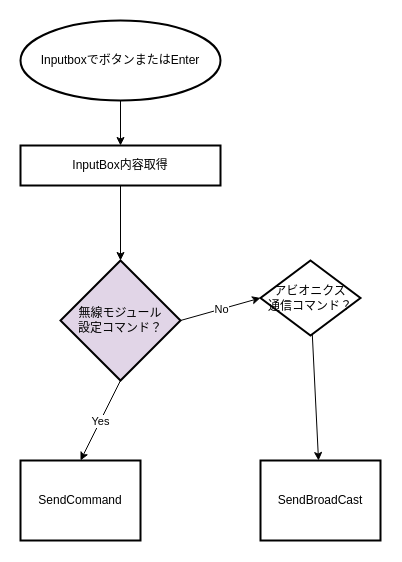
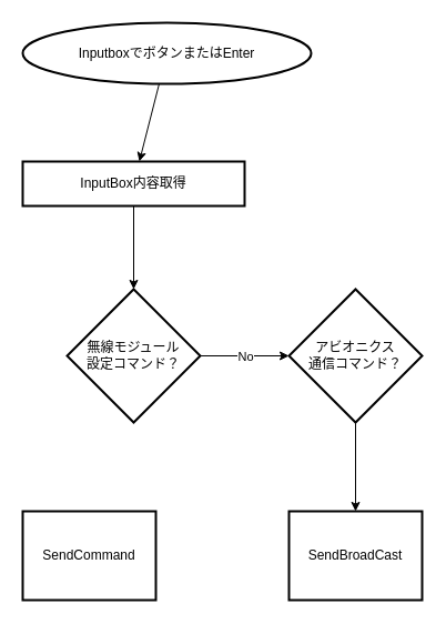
  <mxCell id="0" />
  <mxCell id="1" parent="0" />
  <mxCell id="2" value="" style="edgeStyle=none;html=1;" parent="1" source="3" target="5" edge="1"><mxGeometry relative="1" as="geometry" /></mxCell>
- <mxCell id="3" value="InputboxでボタンまたはEnter" style="strokeWidth=2;html=1;shape=mxgraph.flowchart.start_1;whiteSpace=wrap;" parent="1" vertex="1"><mxGeometry x="20" y="20" width="200" height="80" as="geometry" /></mxCell>
+ <mxCell id="3" value="InputboxでボタンまたはEnter" style="strokeWidth=2;html=1;shape=mxgraph.flowchart.start_1;whiteSpace=wrap;" parent="1" vertex="1"><mxGeometry x="20" y="20" width="260" height="55" as="geometry" /></mxCell>
  <mxCell id="4" value="" style="edgeStyle=none;html=1;" parent="1" source="5" target="6" edge="1"><mxGeometry relative="1" as="geometry" /></mxCell>
  <mxCell id="5" value="InputBox内容取得" style="whiteSpace=wrap;html=1;strokeWidth=2;" parent="1" vertex="1"><mxGeometry x="20" y="145" width="200" height="40" as="geometry" /></mxCell>
- <mxCell id="6" value="無線モジュール&lt;br&gt;設定コマンド？" style="rhombus;whiteSpace=wrap;html=1;strokeWidth=2;fillColor=#e1d5e7;" parent="1" vertex="1"><mxGeometry x="60" y="260" width="120" height="120" as="geometry" /></mxCell>
+ <mxCell id="6" value="無線モジュール&lt;br&gt;設定コマンド？" style="rhombus;whiteSpace=wrap;html=1;strokeWidth=2;" parent="1" vertex="1"><mxGeometry x="60" y="260" width="120" height="120" as="geometry" /></mxCell>
  <mxCell id="7" value="" style="edgeStyle=none;html=1;" edge="1" parent="1" source="8" target="14"><mxGeometry relative="1" as="geometry" /></mxCell>
- <mxCell id="8" value="アビオニクス&lt;br&gt;通信コマンド？" style="rhombus;whiteSpace=wrap;html=1;strokeWidth=2;" parent="1" vertex="1"><mxGeometry x="260" y="260" width="100" height="75" as="geometry" /></mxCell>
+ <mxCell id="8" value="アビオニクス&lt;br&gt;通信コマンド？" style="rhombus;whiteSpace=wrap;html=1;strokeWidth=2;" parent="1" vertex="1"><mxGeometry x="260" y="260" width="120" height="120" as="geometry" /></mxCell>
  <mxCell id="9" value="" style="endArrow=classic;html=1;exitX=1;exitY=0.5;exitDx=0;exitDy=0;entryX=0;entryY=0.5;entryDx=0;entryDy=0;" parent="1" source="6" target="8" edge="1"><mxGeometry relative="1" as="geometry"><mxPoint x="200" y="360" as="sourcePoint" /><mxPoint x="250" y="330" as="targetPoint" /></mxGeometry></mxCell>
  <mxCell id="10" value="No" style="edgeLabel;resizable=0;html=1;align=center;verticalAlign=middle;rounded=0;" parent="9" connectable="0" vertex="1"><mxGeometry relative="1" as="geometry" /></mxCell>
- <mxCell id="11" value="" style="endArrow=classic;html=1;exitX=0.5;exitY=1;exitDx=0;exitDy=0;entryX=0.5;entryY=0;entryDx=0;entryDy=0;" parent="1" source="6" target="13" edge="1"><mxGeometry relative="1" as="geometry"><mxPoint x="190" y="330" as="sourcePoint" /><mxPoint x="70" y="440" as="targetPoint" /></mxGeometry></mxCell>
- <mxCell id="12" value="Yes" style="edgeLabel;resizable=0;html=1;align=center;verticalAlign=middle;rounded=0;" parent="11" connectable="0" vertex="1"><mxGeometry relative="1" as="geometry" /></mxCell>
  <mxCell id="13" value="SendCommand" style="whiteSpace=wrap;html=1;strokeWidth=2;" parent="1" vertex="1"><mxGeometry x="20" y="460" width="120" height="80" as="geometry" /></mxCell>
  <mxCell id="14" value="SendBroadCast" style="whiteSpace=wrap;html=1;strokeWidth=2;" vertex="1" parent="1"><mxGeometry x="260" y="460" width="120" height="80" as="geometry" /></mxCell>
